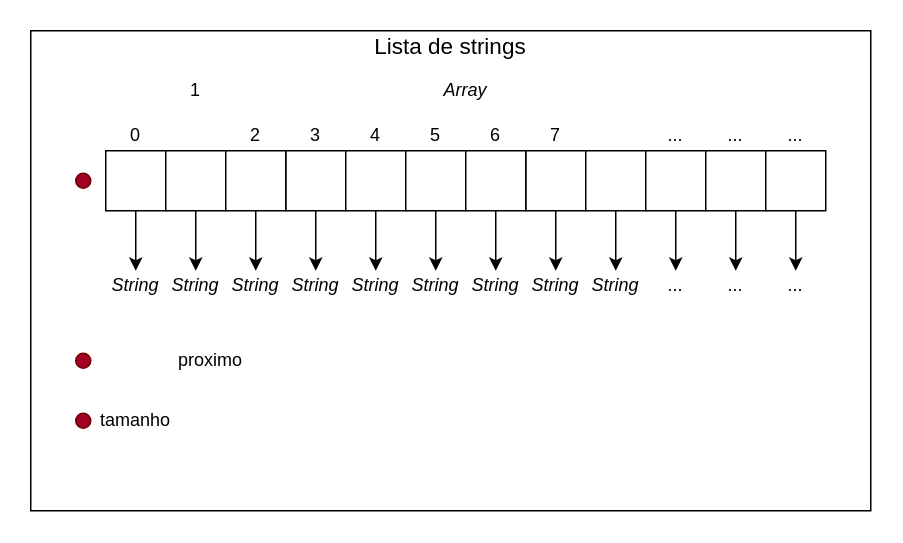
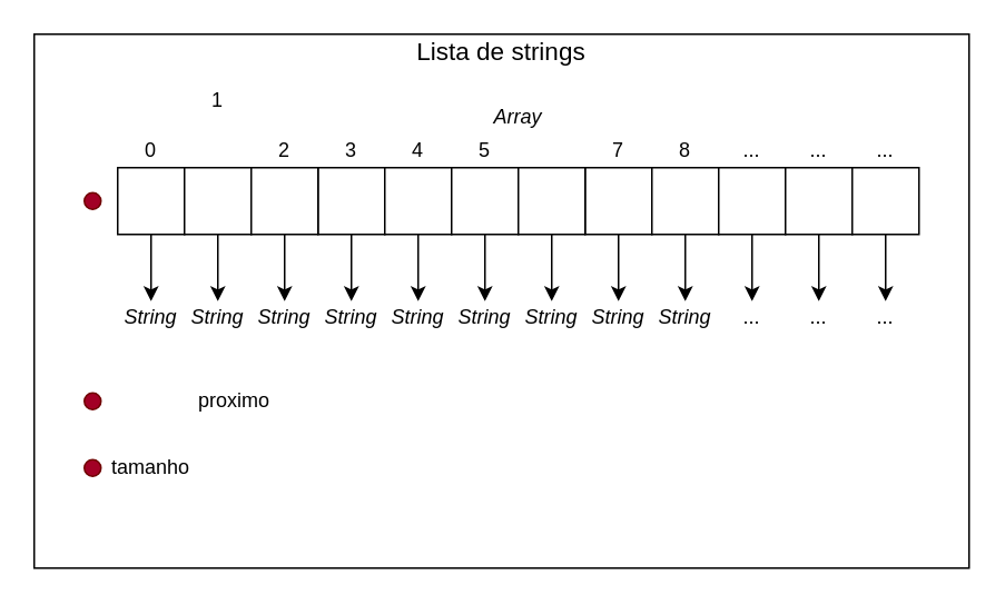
  <mxCell id="0" />
  <mxCell id="1" parent="0" />
  <mxCell id="2" value="" style="rounded=0;whiteSpace=wrap;html=1;" parent="1" vertex="1"><mxGeometry x="20" y="20" width="560" height="320" as="geometry" /></mxCell>
  <mxCell id="3" value="" style="whiteSpace=wrap;html=1;aspect=fixed;" parent="1" vertex="1"><mxGeometry x="70" y="100" width="40" height="40" as="geometry" /></mxCell>
  <mxCell id="4" value="" style="whiteSpace=wrap;html=1;aspect=fixed;" parent="1" vertex="1"><mxGeometry x="110" y="100" width="40" height="40" as="geometry" /></mxCell>
  <mxCell id="5" value="" style="whiteSpace=wrap;html=1;aspect=fixed;" parent="1" vertex="1"><mxGeometry x="190" y="100" width="40" height="40" as="geometry" /></mxCell>
  <mxCell id="6" value="" style="whiteSpace=wrap;html=1;aspect=fixed;" parent="1" vertex="1"><mxGeometry x="230" y="100" width="40" height="40" as="geometry" /></mxCell>
  <mxCell id="7" value="" style="whiteSpace=wrap;html=1;aspect=fixed;" parent="1" vertex="1"><mxGeometry x="270" y="100" width="40" height="40" as="geometry" /></mxCell>
  <mxCell id="8" value="" style="whiteSpace=wrap;html=1;aspect=fixed;" parent="1" vertex="1"><mxGeometry x="350" y="100" width="40" height="40" as="geometry" /></mxCell>
  <mxCell id="9" value="" style="whiteSpace=wrap;html=1;aspect=fixed;" parent="1" vertex="1"><mxGeometry x="390" y="100" width="40" height="40" as="geometry" /></mxCell>
  <mxCell id="10" value="" style="whiteSpace=wrap;html=1;aspect=fixed;" parent="1" vertex="1"><mxGeometry x="430" y="100" width="40" height="40" as="geometry" /></mxCell>
  <mxCell id="11" value="" style="whiteSpace=wrap;html=1;aspect=fixed;" parent="1" vertex="1"><mxGeometry x="470" y="100" width="40" height="40" as="geometry" /></mxCell>
  <mxCell id="12" value="" style="whiteSpace=wrap;html=1;aspect=fixed;" parent="1" vertex="1"><mxGeometry x="510" y="100" width="40" height="40" as="geometry" /></mxCell>
- <mxCell id="13" value="&lt;i&gt;Array&lt;/i&gt;" style="text;html=1;strokeColor=none;fillColor=none;align=center;verticalAlign=middle;whiteSpace=wrap;rounded=0;" parent="1" vertex="1"><mxGeometry x="290" y="50" width="40" height="20" as="geometry" /></mxCell>
+ <mxCell id="13" value="&lt;i&gt;Array&lt;/i&gt;" style="text;html=1;strokeColor=none;fillColor=none;align=center;verticalAlign=middle;whiteSpace=wrap;rounded=0;" parent="1" vertex="1"><mxGeometry x="290" y="60" width="40" height="20" as="geometry" /></mxCell>
  <mxCell id="14" value="" style="endArrow=classic;html=1;exitX=0.5;exitY=1;exitDx=0;exitDy=0;entryX=0.5;entryY=0;entryDx=0;entryDy=0;" parent="1" source="7" target="52" edge="1"><mxGeometry width="50" height="50" relative="1" as="geometry"><mxPoint x="70" y="290" as="sourcePoint" /><mxPoint x="290" y="170" as="targetPoint" /></mxGeometry></mxCell>
  <mxCell id="15" value="" style="whiteSpace=wrap;html=1;aspect=fixed;" parent="1" vertex="1"><mxGeometry x="310" y="100" width="40" height="40" as="geometry" /></mxCell>
  <mxCell id="16" value="" style="whiteSpace=wrap;html=1;aspect=fixed;" parent="1" vertex="1"><mxGeometry x="150" y="100" width="40" height="40" as="geometry" /></mxCell>
  <mxCell id="17" value="0" style="text;html=1;strokeColor=none;fillColor=none;align=center;verticalAlign=middle;whiteSpace=wrap;rounded=0;" parent="1" vertex="1"><mxGeometry x="70" y="80" width="40" height="20" as="geometry" /></mxCell>
  <mxCell id="18" value="1" style="text;html=1;strokeColor=none;fillColor=none;align=center;verticalAlign=middle;whiteSpace=wrap;rounded=0;" parent="1" vertex="1"><mxGeometry x="110" y="50" width="40" height="20" as="geometry" /></mxCell>
  <mxCell id="19" value="2" style="text;html=1;strokeColor=none;fillColor=none;align=center;verticalAlign=middle;whiteSpace=wrap;rounded=0;" parent="1" vertex="1"><mxGeometry x="150" y="80" width="40" height="20" as="geometry" /></mxCell>
  <mxCell id="20" value="3" style="text;html=1;strokeColor=none;fillColor=none;align=center;verticalAlign=middle;whiteSpace=wrap;rounded=0;" parent="1" vertex="1"><mxGeometry x="190" y="80" width="40" height="20" as="geometry" /></mxCell>
  <mxCell id="21" value="4" style="text;html=1;strokeColor=none;fillColor=none;align=center;verticalAlign=middle;whiteSpace=wrap;rounded=0;" parent="1" vertex="1"><mxGeometry x="230" y="80" width="40" height="20" as="geometry" /></mxCell>
  <mxCell id="22" value="5&lt;br&gt;" style="text;html=1;strokeColor=none;fillColor=none;align=center;verticalAlign=middle;whiteSpace=wrap;rounded=0;" parent="1" vertex="1"><mxGeometry x="270" y="80" width="40" height="20" as="geometry" /></mxCell>
- <mxCell id="23" value="6&lt;br&gt;" style="text;html=1;strokeColor=none;fillColor=none;align=center;verticalAlign=middle;whiteSpace=wrap;rounded=0;" parent="1" vertex="1"><mxGeometry x="310" y="80" width="40" height="20" as="geometry" /></mxCell>
  <mxCell id="24" value="7&lt;br&gt;" style="text;html=1;strokeColor=none;fillColor=none;align=center;verticalAlign=middle;whiteSpace=wrap;rounded=0;" parent="1" vertex="1"><mxGeometry x="350" y="80" width="40" height="20" as="geometry" /></mxCell>
+ <mxCell id="25" value="8" style="text;html=1;strokeColor=none;fillColor=none;align=center;verticalAlign=middle;whiteSpace=wrap;rounded=0;" parent="1" vertex="1"><mxGeometry x="390" y="80" width="40" height="20" as="geometry" /></mxCell>
  <mxCell id="26" value="..." style="text;html=1;strokeColor=none;fillColor=none;align=center;verticalAlign=middle;whiteSpace=wrap;rounded=0;" parent="1" vertex="1"><mxGeometry x="430" y="80" width="40" height="20" as="geometry" /></mxCell>
  <mxCell id="27" value="..." style="text;html=1;strokeColor=none;fillColor=none;align=center;verticalAlign=middle;whiteSpace=wrap;rounded=0;" parent="1" vertex="1"><mxGeometry x="470" y="80" width="40" height="20" as="geometry" /></mxCell>
  <mxCell id="28" value="..." style="text;html=1;strokeColor=none;fillColor=none;align=center;verticalAlign=middle;whiteSpace=wrap;rounded=0;" parent="1" vertex="1"><mxGeometry x="510" y="80" width="40" height="20" as="geometry" /></mxCell>
  <mxCell id="29" value="" style="endArrow=classic;html=1;exitX=0.5;exitY=1;exitDx=0;exitDy=0;" parent="1" edge="1"><mxGeometry width="50" height="50" relative="1" as="geometry"><mxPoint x="490" y="140" as="sourcePoint" /><mxPoint x="490" y="180" as="targetPoint" /></mxGeometry></mxCell>
  <mxCell id="30" value="...&lt;br&gt;" style="text;html=1;strokeColor=none;fillColor=none;align=center;verticalAlign=middle;whiteSpace=wrap;rounded=0;" parent="1" vertex="1"><mxGeometry x="470" y="180" width="40" height="20" as="geometry" /></mxCell>
  <mxCell id="31" value="" style="endArrow=classic;html=1;exitX=0.5;exitY=1;exitDx=0;exitDy=0;" parent="1" edge="1"><mxGeometry width="50" height="50" relative="1" as="geometry"><mxPoint x="370" y="140" as="sourcePoint" /><mxPoint x="370" y="180" as="targetPoint" /></mxGeometry></mxCell>
  <mxCell id="32" value="&lt;i&gt;String&lt;/i&gt;&lt;br&gt;" style="text;html=1;strokeColor=none;fillColor=none;align=center;verticalAlign=middle;whiteSpace=wrap;rounded=0;" parent="1" vertex="1"><mxGeometry x="350" y="180" width="40" height="20" as="geometry" /></mxCell>
  <mxCell id="33" value="" style="endArrow=classic;html=1;exitX=0.5;exitY=1;exitDx=0;exitDy=0;" parent="1" edge="1"><mxGeometry width="50" height="50" relative="1" as="geometry"><mxPoint x="410" y="140" as="sourcePoint" /><mxPoint x="410" y="180" as="targetPoint" /></mxGeometry></mxCell>
  <mxCell id="34" value="&lt;i&gt;String&lt;/i&gt;&lt;br&gt;" style="text;html=1;strokeColor=none;fillColor=none;align=center;verticalAlign=middle;whiteSpace=wrap;rounded=0;" parent="1" vertex="1"><mxGeometry x="390" y="180" width="40" height="20" as="geometry" /></mxCell>
  <mxCell id="35" value="" style="endArrow=classic;html=1;exitX=0.5;exitY=1;exitDx=0;exitDy=0;" parent="1" edge="1"><mxGeometry width="50" height="50" relative="1" as="geometry"><mxPoint x="450" y="140" as="sourcePoint" /><mxPoint x="450" y="180" as="targetPoint" /></mxGeometry></mxCell>
  <mxCell id="36" value="...&lt;br&gt;" style="text;html=1;strokeColor=none;fillColor=none;align=center;verticalAlign=middle;whiteSpace=wrap;rounded=0;" parent="1" vertex="1"><mxGeometry x="430" y="180" width="40" height="20" as="geometry" /></mxCell>
  <mxCell id="37" value="" style="endArrow=classic;html=1;exitX=0.5;exitY=1;exitDx=0;exitDy=0;" parent="1" edge="1"><mxGeometry width="50" height="50" relative="1" as="geometry"><mxPoint x="530" y="140" as="sourcePoint" /><mxPoint x="530" y="180" as="targetPoint" /></mxGeometry></mxCell>
  <mxCell id="38" value="...&lt;br&gt;" style="text;html=1;strokeColor=none;fillColor=none;align=center;verticalAlign=middle;whiteSpace=wrap;rounded=0;" parent="1" vertex="1"><mxGeometry x="510" y="180" width="40" height="20" as="geometry" /></mxCell>
  <mxCell id="39" value="" style="endArrow=classic;html=1;exitX=0.5;exitY=1;exitDx=0;exitDy=0;" parent="1" edge="1"><mxGeometry width="50" height="50" relative="1" as="geometry"><mxPoint x="330" y="140" as="sourcePoint" /><mxPoint x="330" y="180" as="targetPoint" /></mxGeometry></mxCell>
  <mxCell id="40" value="&lt;i&gt;String&lt;/i&gt;&lt;br&gt;" style="text;html=1;strokeColor=none;fillColor=none;align=center;verticalAlign=middle;whiteSpace=wrap;rounded=0;" parent="1" vertex="1"><mxGeometry x="310" y="180" width="40" height="20" as="geometry" /></mxCell>
  <mxCell id="41" value="" style="endArrow=classic;html=1;exitX=0.5;exitY=1;exitDx=0;exitDy=0;" parent="1" edge="1"><mxGeometry width="50" height="50" relative="1" as="geometry"><mxPoint x="250" y="140" as="sourcePoint" /><mxPoint x="250" y="180" as="targetPoint" /></mxGeometry></mxCell>
  <mxCell id="42" value="&lt;i&gt;String&lt;/i&gt;&lt;br&gt;" style="text;html=1;strokeColor=none;fillColor=none;align=center;verticalAlign=middle;whiteSpace=wrap;rounded=0;" parent="1" vertex="1"><mxGeometry x="230" y="180" width="40" height="20" as="geometry" /></mxCell>
  <mxCell id="43" value="" style="endArrow=classic;html=1;exitX=0.5;exitY=1;exitDx=0;exitDy=0;" parent="1" edge="1"><mxGeometry width="50" height="50" relative="1" as="geometry"><mxPoint x="210" y="140" as="sourcePoint" /><mxPoint x="210" y="180" as="targetPoint" /></mxGeometry></mxCell>
  <mxCell id="44" value="&lt;i&gt;String&lt;/i&gt;&lt;br&gt;" style="text;html=1;strokeColor=none;fillColor=none;align=center;verticalAlign=middle;whiteSpace=wrap;rounded=0;" parent="1" vertex="1"><mxGeometry x="190" y="180" width="40" height="20" as="geometry" /></mxCell>
  <mxCell id="45" value="" style="endArrow=classic;html=1;exitX=0.5;exitY=1;exitDx=0;exitDy=0;" parent="1" edge="1"><mxGeometry width="50" height="50" relative="1" as="geometry"><mxPoint x="170" y="140" as="sourcePoint" /><mxPoint x="170" y="180" as="targetPoint" /></mxGeometry></mxCell>
  <mxCell id="46" value="&lt;i&gt;String&lt;/i&gt;&lt;br&gt;" style="text;html=1;strokeColor=none;fillColor=none;align=center;verticalAlign=middle;whiteSpace=wrap;rounded=0;" parent="1" vertex="1"><mxGeometry x="150" y="180" width="40" height="20" as="geometry" /></mxCell>
  <mxCell id="47" value="" style="endArrow=classic;html=1;exitX=0.5;exitY=1;exitDx=0;exitDy=0;" parent="1" edge="1"><mxGeometry width="50" height="50" relative="1" as="geometry"><mxPoint x="130" y="140" as="sourcePoint" /><mxPoint x="130" y="180" as="targetPoint" /></mxGeometry></mxCell>
  <mxCell id="48" value="&lt;i&gt;String&lt;/i&gt;&lt;br&gt;" style="text;html=1;strokeColor=none;fillColor=none;align=center;verticalAlign=middle;whiteSpace=wrap;rounded=0;" parent="1" vertex="1"><mxGeometry x="110" y="180" width="40" height="20" as="geometry" /></mxCell>
  <mxCell id="49" value="" style="endArrow=classic;html=1;" parent="1" source="3" edge="1"><mxGeometry width="50" height="50" relative="1" as="geometry"><mxPoint x="90" y="140" as="sourcePoint" /><mxPoint x="90" y="180" as="targetPoint" /></mxGeometry></mxCell>
  <mxCell id="50" value="&lt;i&gt;String&lt;/i&gt;&lt;br&gt;" style="text;html=1;strokeColor=none;fillColor=none;align=center;verticalAlign=middle;whiteSpace=wrap;rounded=0;" parent="1" vertex="1"><mxGeometry x="70" y="180" width="40" height="20" as="geometry" /></mxCell>
  <mxCell id="51" value="&lt;font style=&quot;font-size: 15px&quot;&gt;Lista de strings&lt;/font&gt;" style="text;html=1;strokeColor=none;fillColor=none;align=center;verticalAlign=middle;whiteSpace=wrap;rounded=0;" parent="1" vertex="1"><mxGeometry x="215" y="20" width="170" height="20" as="geometry" /></mxCell>
  <mxCell id="52" value="&lt;i&gt;String&lt;/i&gt;" style="text;html=1;strokeColor=none;fillColor=none;align=center;verticalAlign=middle;whiteSpace=wrap;rounded=0;" vertex="1" parent="1"><mxGeometry x="270" y="180" width="40" height="20" as="geometry" /></mxCell>
  <mxCell id="53" value="&lt;div style=&quot;text-align: left&quot;&gt;&lt;span&gt;proximo&lt;/span&gt;&lt;/div&gt;" style="text;html=1;strokeColor=none;fillColor=none;align=center;verticalAlign=middle;whiteSpace=wrap;rounded=0;" vertex="1" parent="1"><mxGeometry x="120" y="230" width="40" height="20" as="geometry" /></mxCell>
  <mxCell id="54" value="tamanho" style="text;html=1;strokeColor=none;fillColor=none;align=center;verticalAlign=middle;whiteSpace=wrap;rounded=0;" vertex="1" parent="1"><mxGeometry x="70" y="270" width="40" height="20" as="geometry" /></mxCell>
  <mxCell id="55" value="" style="ellipse;whiteSpace=wrap;html=1;aspect=fixed;fillColor=#a20025;strokeColor=#6F0000;fontColor=#ffffff;" vertex="1" parent="1"><mxGeometry x="50" y="115" width="10" height="10" as="geometry" /></mxCell>
  <mxCell id="56" value="" style="ellipse;whiteSpace=wrap;html=1;aspect=fixed;fillColor=#a20025;strokeColor=#6F0000;fontColor=#ffffff;" vertex="1" parent="1"><mxGeometry x="50" y="235" width="10" height="10" as="geometry" /></mxCell>
  <mxCell id="57" value="" style="ellipse;whiteSpace=wrap;html=1;aspect=fixed;fillColor=#a20025;strokeColor=#6F0000;fontColor=#ffffff;" vertex="1" parent="1"><mxGeometry x="50" y="275" width="10" height="10" as="geometry" /></mxCell>
